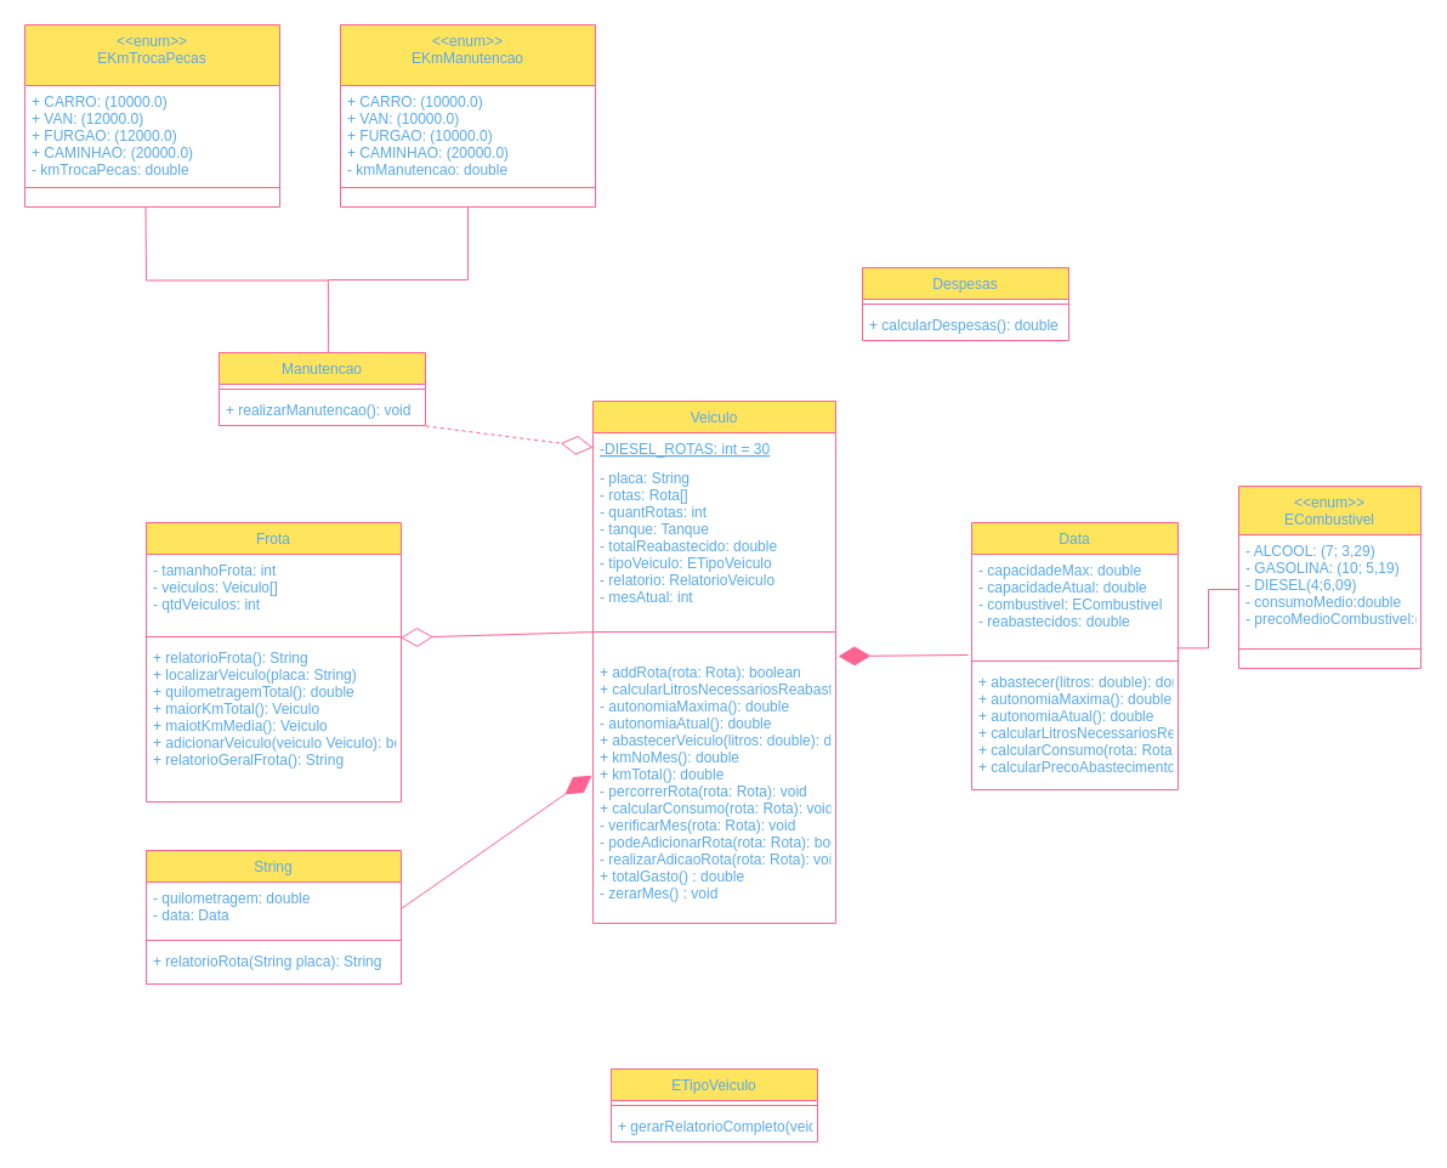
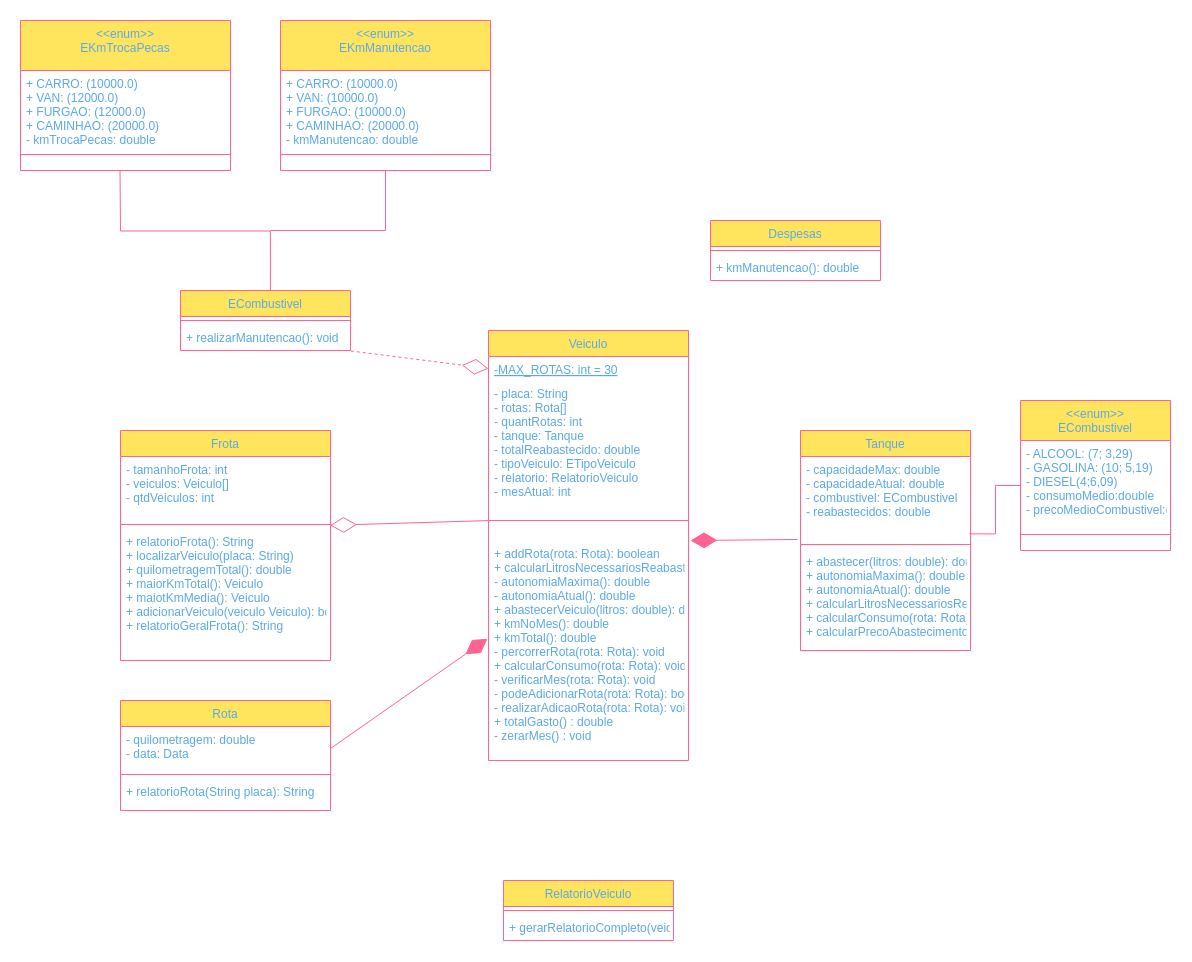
  <mxCell id="0" />
  <mxCell id="1" parent="0" />
  <mxCell id="2" value="Frota" style="swimlane;fontStyle=0;align=center;verticalAlign=top;childLayout=stackLayout;horizontal=1;startSize=26;horizontalStack=0;resizeParent=1;resizeLast=0;collapsible=1;marginBottom=0;rounded=0;shadow=0;strokeWidth=1;labelBackgroundColor=none;fillColor=#FFE45E;strokeColor=#FF6392;fontColor=#5AA9E6;" vertex="1" parent="1"><mxGeometry x="120" y="430" width="210" height="230" as="geometry"><mxRectangle x="230" y="140" width="160" height="26" as="alternateBounds" /></mxGeometry></mxCell>
  <mxCell id="3" value="- tamanhoFrota: int&#10;- veiculos: Veiculo[]&#10;- qtdVeiculos: int" style="text;align=left;verticalAlign=top;spacingLeft=4;spacingRight=4;overflow=hidden;rotatable=0;points=[[0,0.5],[1,0.5]];portConstraint=eastwest;labelBackgroundColor=none;fontColor=#5AA9E6;" vertex="1" parent="2"><mxGeometry y="26" width="210" height="64" as="geometry" /></mxCell>
  <mxCell id="4" value="" style="line;html=1;strokeWidth=1;align=left;verticalAlign=middle;spacingTop=-1;spacingLeft=3;spacingRight=3;rotatable=0;labelPosition=right;points=[];portConstraint=eastwest;labelBackgroundColor=none;fillColor=#FFE45E;strokeColor=#FF6392;fontColor=#5AA9E6;" vertex="1" parent="2"><mxGeometry y="90" width="210" height="8" as="geometry" /></mxCell>
  <mxCell id="5" value="+ relatorioFrota(): String&#10;+ localizarVeiculo(placa: String)&#10;+ quilometragemTotal(): double&#10;+ maiorKmTotal(): Veiculo&#10;+ maiotKmMedia(): Veiculo&#10;+ adicionarVeiculo(veiculo Veiculo): boolean&#10;+ relatorioGeralFrota(): String" style="text;align=left;verticalAlign=top;spacingLeft=4;spacingRight=4;overflow=hidden;rotatable=0;points=[[0,0.5],[1,0.5]];portConstraint=eastwest;labelBackgroundColor=none;fontColor=#5AA9E6;" vertex="1" parent="2"><mxGeometry y="98" width="210" height="132" as="geometry" /></mxCell>
  <mxCell id="6" value="Veiculo" style="swimlane;fontStyle=0;align=center;verticalAlign=top;childLayout=stackLayout;horizontal=1;startSize=26;horizontalStack=0;resizeParent=1;resizeLast=0;collapsible=1;marginBottom=0;rounded=0;shadow=0;strokeWidth=1;labelBackgroundColor=none;fillColor=#FFE45E;strokeColor=#FF6392;fontColor=#5AA9E6;" vertex="1" parent="1"><mxGeometry x="488" y="330" width="200" height="430" as="geometry"><mxRectangle x="550" y="140" width="160" height="26" as="alternateBounds" /></mxGeometry></mxCell>
- <mxCell id="7" value="-DIESEL_ROTAS: int = 30" style="text;align=left;verticalAlign=top;spacingLeft=4;spacingRight=4;overflow=hidden;rotatable=0;points=[[0,0.5],[1,0.5]];portConstraint=eastwest;fontStyle=4;labelBackgroundColor=none;fontColor=#5AA9E6;" vertex="1" parent="6"><mxGeometry y="26" width="200" height="24" as="geometry" /></mxCell>
+ <mxCell id="7" value="-MAX_ROTAS: int = 30" style="text;align=left;verticalAlign=top;spacingLeft=4;spacingRight=4;overflow=hidden;rotatable=0;points=[[0,0.5],[1,0.5]];portConstraint=eastwest;fontStyle=4;labelBackgroundColor=none;fontColor=#5AA9E6;" vertex="1" parent="6"><mxGeometry y="26" width="200" height="24" as="geometry" /></mxCell>
  <mxCell id="8" value="- placa: String&#10;- rotas: Rota[]&#10;- quantRotas: int&#10;- tanque: Tanque&#10;- totalReabastecido: double&#10;- tipoVeiculo: ETipoVeiculo&#10;- relatorio: RelatorioVeiculo&#10;- mesAtual: int&#10;" style="text;align=left;verticalAlign=top;spacingLeft=4;spacingRight=4;overflow=hidden;rotatable=0;points=[[0,0.5],[1,0.5]];portConstraint=eastwest;fontStyle=0;labelBackgroundColor=none;fontColor=#5AA9E6;" vertex="1" parent="6"><mxGeometry y="50" width="200" height="120" as="geometry" /></mxCell>
  <mxCell id="9" value="" style="line;html=1;strokeWidth=1;align=left;verticalAlign=middle;spacingTop=-1;spacingLeft=3;spacingRight=3;rotatable=0;labelPosition=right;points=[];portConstraint=eastwest;labelBackgroundColor=none;fillColor=#FFE45E;strokeColor=#FF6392;fontColor=#5AA9E6;" vertex="1" parent="6"><mxGeometry y="170" width="200" height="40" as="geometry" /></mxCell>
  <mxCell id="10" value="+ addRota(rota: Rota): boolean&#10;+ calcularLitrosNecessariosReabastecimento(rota: Rota): double&#10;- autonomiaMaxima(): double&#10;- autonomiaAtual(): double&#10;+ abastecerVeiculo(litros: double): double&#10;+ kmNoMes(): double&#10;+ kmTotal(): double&#10;- percorrerRota(rota: Rota): void&#10;+ calcularConsumo(rota: Rota): void&#10;- verificarMes(rota: Rota): void&#10;- podeAdicionarRota(rota: Rota): boolean&#10;- realizarAdicaoRota(rota: Rota): void&#10;+ totalGasto() : double&#10;- zerarMes() : void&#10;&#10;&#10;&#10;" style="text;align=left;verticalAlign=top;spacingLeft=4;spacingRight=4;overflow=hidden;rotatable=0;points=[[0,0.5],[1,0.5]];portConstraint=eastwest;labelBackgroundColor=none;fontColor=#5AA9E6;" vertex="1" parent="6"><mxGeometry y="210" width="200" height="210" as="geometry" /></mxCell>
  <mxCell id="11" value="&lt;&lt;enum&gt;&gt;&#10;ECombustivel" style="swimlane;fontStyle=0;align=center;verticalAlign=top;childLayout=stackLayout;horizontal=1;startSize=40;horizontalStack=0;resizeParent=1;resizeLast=0;collapsible=1;marginBottom=0;rounded=0;shadow=0;strokeWidth=1;labelBackgroundColor=none;fillColor=#FFE45E;strokeColor=#FF6392;fontColor=#5AA9E6;" vertex="1" parent="1"><mxGeometry x="1020" y="400" width="150" height="150" as="geometry"><mxRectangle x="340" y="380" width="170" height="26" as="alternateBounds" /></mxGeometry></mxCell>
  <mxCell id="12" value="- ALCOOL: (7; 3,29)&#10;- GASOLINA: (10; 5,19)&#10;- DIESEL(4;6,09)&#10;- consumoMedio:double&#10;- precoMedioCombustivel:double&#10;" style="text;align=left;verticalAlign=top;spacingLeft=4;spacingRight=4;overflow=hidden;rotatable=0;points=[[0,0.5],[1,0.5]];portConstraint=eastwest;fontStyle=0;labelBackgroundColor=none;fontColor=#5AA9E6;" vertex="1" parent="11"><mxGeometry y="40" width="150" height="90" as="geometry" /></mxCell>
  <mxCell id="13" value="" style="line;html=1;strokeWidth=1;align=left;verticalAlign=middle;spacingTop=-1;spacingLeft=3;spacingRight=3;rotatable=0;labelPosition=right;points=[];portConstraint=eastwest;labelBackgroundColor=none;fillColor=#FFE45E;strokeColor=#FF6392;fontColor=#5AA9E6;" vertex="1" parent="11"><mxGeometry y="130" width="150" height="8" as="geometry" /></mxCell>
  <mxCell id="14" value="" style="endArrow=diamondThin;endFill=0;endSize=24;html=1;rounded=0;entryX=0.998;entryY=0.603;entryDx=0;entryDy=0;entryPerimeter=0;labelBackgroundColor=none;fontColor=default;strokeColor=#FF6392;" edge="1" parent="1" target="4"><mxGeometry width="160" relative="1" as="geometry"><mxPoint x="490" y="520" as="sourcePoint" /><mxPoint x="370" y="420" as="targetPoint" /></mxGeometry></mxCell>
- <mxCell id="15" value="Data" style="swimlane;fontStyle=0;align=center;verticalAlign=top;childLayout=stackLayout;horizontal=1;startSize=26;horizontalStack=0;resizeParent=1;resizeLast=0;collapsible=1;marginBottom=0;rounded=0;shadow=0;strokeWidth=1;labelBackgroundColor=none;fillColor=#FFE45E;strokeColor=#FF6392;fontColor=#5AA9E6;" vertex="1" parent="1"><mxGeometry x="800" y="430" width="170" height="220" as="geometry"><mxRectangle x="230" y="140" width="160" height="26" as="alternateBounds" /></mxGeometry></mxCell>
+ <mxCell id="15" value="Tanque" style="swimlane;fontStyle=0;align=center;verticalAlign=top;childLayout=stackLayout;horizontal=1;startSize=26;horizontalStack=0;resizeParent=1;resizeLast=0;collapsible=1;marginBottom=0;rounded=0;shadow=0;strokeWidth=1;labelBackgroundColor=none;fillColor=#FFE45E;strokeColor=#FF6392;fontColor=#5AA9E6;" vertex="1" parent="1"><mxGeometry x="800" y="430" width="170" height="220" as="geometry"><mxRectangle x="230" y="140" width="160" height="26" as="alternateBounds" /></mxGeometry></mxCell>
  <mxCell id="16" value="- capacidadeMax: double&#10;- capacidadeAtual: double&#10;- combustivel: ECombustivel&#10;- reabastecidos: double" style="text;align=left;verticalAlign=top;spacingLeft=4;spacingRight=4;overflow=hidden;rotatable=0;points=[[0,0.5],[1,0.5]];portConstraint=eastwest;fontStyle=0;labelBackgroundColor=none;fontColor=#5AA9E6;" vertex="1" parent="15"><mxGeometry y="26" width="170" height="84" as="geometry" /></mxCell>
  <mxCell id="17" value="" style="line;html=1;strokeWidth=1;align=left;verticalAlign=middle;spacingTop=-1;spacingLeft=3;spacingRight=3;rotatable=0;labelPosition=right;points=[];portConstraint=eastwest;labelBackgroundColor=none;fillColor=#FFE45E;strokeColor=#FF6392;fontColor=#5AA9E6;" vertex="1" parent="15"><mxGeometry y="110" width="170" height="8" as="geometry" /></mxCell>
  <mxCell id="18" value="+ abastecer(litros: double): double&#10;+ autonomiaMaxima(): double&#10;+ autonomiaAtual(): double&#10;+ calcularLitrosNecessariosReabastecimento(rota: Rota): double&#10;+ calcularConsumo(rota: Rota): double&#10;+ calcularPrecoAbastecimento(litros: double): double&#10;" style="text;align=left;verticalAlign=top;spacingLeft=4;spacingRight=4;overflow=hidden;rotatable=0;points=[[0,0.5],[1,0.5]];portConstraint=eastwest;labelBackgroundColor=none;fontColor=#5AA9E6;" vertex="1" parent="15"><mxGeometry y="118" width="170" height="102" as="geometry" /></mxCell>
  <mxCell id="19" value="&lt;&lt;enum&gt;&gt;&#10;EKmManutencao" style="swimlane;fontStyle=0;align=center;verticalAlign=top;childLayout=stackLayout;horizontal=1;startSize=50;horizontalStack=0;resizeParent=1;resizeLast=0;collapsible=1;marginBottom=0;rounded=0;shadow=0;strokeWidth=1;labelBackgroundColor=none;fillColor=#FFE45E;strokeColor=#FF6392;fontColor=#5AA9E6;" vertex="1" parent="1"><mxGeometry x="280" y="20" width="210" height="150" as="geometry"><mxRectangle x="230" y="140" width="160" height="26" as="alternateBounds" /></mxGeometry></mxCell>
  <mxCell id="20" value="+ CARRO: (10000.0)&#10;+ VAN: (10000.0)&#10;+ FURGAO: (10000.0)&#10;+ CAMINHAO: (20000.0)&#10;- kmManutencao: double&#10;&#10;" style="text;align=left;verticalAlign=top;spacingLeft=4;spacingRight=4;overflow=hidden;rotatable=0;points=[[0,0.5],[1,0.5]];portConstraint=eastwest;labelBackgroundColor=none;fontColor=#5AA9E6;" vertex="1" parent="19"><mxGeometry y="50" width="210" height="80" as="geometry" /></mxCell>
  <mxCell id="21" value="" style="line;html=1;strokeWidth=1;align=left;verticalAlign=middle;spacingTop=-1;spacingLeft=3;spacingRight=3;rotatable=0;labelPosition=right;points=[];portConstraint=eastwest;labelBackgroundColor=none;fillColor=#FFE45E;strokeColor=#FF6392;fontColor=#5AA9E6;" vertex="1" parent="19"><mxGeometry y="130" width="210" height="8" as="geometry" /></mxCell>
  <mxCell id="22" value="&lt;&lt;enum&gt;&gt;&#10;EKmTrocaPecas" style="swimlane;fontStyle=0;align=center;verticalAlign=top;childLayout=stackLayout;horizontal=1;startSize=50;horizontalStack=0;resizeParent=1;resizeLast=0;collapsible=1;marginBottom=0;rounded=0;shadow=0;strokeWidth=1;labelBackgroundColor=none;fillColor=#FFE45E;strokeColor=#FF6392;fontColor=#5AA9E6;" vertex="1" parent="1"><mxGeometry x="20" y="20" width="210" height="150" as="geometry"><mxRectangle x="230" y="140" width="160" height="26" as="alternateBounds" /></mxGeometry></mxCell>
  <mxCell id="23" value="+ CARRO: (10000.0)&#10;+ VAN: (12000.0)&#10;+ FURGAO: (12000.0)&#10;+ CAMINHAO: (20000.0)&#10;- kmTrocaPecas: double&#10;&#10;" style="text;align=left;verticalAlign=top;spacingLeft=4;spacingRight=4;overflow=hidden;rotatable=0;points=[[0,0.5],[1,0.5]];portConstraint=eastwest;labelBackgroundColor=none;fontColor=#5AA9E6;" vertex="1" parent="22"><mxGeometry y="50" width="210" height="80" as="geometry" /></mxCell>
  <mxCell id="24" value="" style="line;html=1;strokeWidth=1;align=left;verticalAlign=middle;spacingTop=-1;spacingLeft=3;spacingRight=3;rotatable=0;labelPosition=right;points=[];portConstraint=eastwest;labelBackgroundColor=none;fillColor=#FFE45E;strokeColor=#FF6392;fontColor=#5AA9E6;" vertex="1" parent="22"><mxGeometry y="130" width="210" height="8" as="geometry" /></mxCell>
- <mxCell id="25" value="Manutencao&#10;" style="swimlane;fontStyle=0;align=center;verticalAlign=top;childLayout=stackLayout;horizontal=1;startSize=26;horizontalStack=0;resizeParent=1;resizeLast=0;collapsible=1;marginBottom=0;rounded=0;shadow=0;strokeWidth=1;labelBackgroundColor=none;fillColor=#FFE45E;strokeColor=#FF6392;fontColor=#5AA9E6;" vertex="1" parent="1"><mxGeometry x="180" y="290" width="170" height="60" as="geometry"><mxRectangle x="230" y="140" width="160" height="26" as="alternateBounds" /></mxGeometry></mxCell>
+ <mxCell id="25" value="ECombustivel&#10;" style="swimlane;fontStyle=0;align=center;verticalAlign=top;childLayout=stackLayout;horizontal=1;startSize=26;horizontalStack=0;resizeParent=1;resizeLast=0;collapsible=1;marginBottom=0;rounded=0;shadow=0;strokeWidth=1;labelBackgroundColor=none;fillColor=#FFE45E;strokeColor=#FF6392;fontColor=#5AA9E6;" vertex="1" parent="1"><mxGeometry x="180" y="290" width="170" height="60" as="geometry"><mxRectangle x="230" y="140" width="160" height="26" as="alternateBounds" /></mxGeometry></mxCell>
  <mxCell id="26" value="" style="line;html=1;strokeWidth=1;align=left;verticalAlign=middle;spacingTop=-1;spacingLeft=3;spacingRight=3;rotatable=0;labelPosition=right;points=[];portConstraint=eastwest;labelBackgroundColor=none;fillColor=#FFE45E;strokeColor=#FF6392;fontColor=#5AA9E6;" vertex="1" parent="25"><mxGeometry y="26" width="170" height="8" as="geometry" /></mxCell>
  <mxCell id="27" value="+ realizarManutencao(): void&#10;" style="text;align=left;verticalAlign=top;spacingLeft=4;spacingRight=4;overflow=hidden;rotatable=0;points=[[0,0.5],[1,0.5]];portConstraint=eastwest;labelBackgroundColor=none;fontColor=#5AA9E6;" vertex="1" parent="25"><mxGeometry y="34" width="170" height="26" as="geometry" /></mxCell>
  <mxCell id="28" value="Despesas" style="swimlane;fontStyle=0;align=center;verticalAlign=top;childLayout=stackLayout;horizontal=1;startSize=26;horizontalStack=0;resizeParent=1;resizeLast=0;collapsible=1;marginBottom=0;rounded=0;shadow=0;strokeWidth=1;labelBackgroundColor=none;fillColor=#FFE45E;strokeColor=#FF6392;fontColor=#5AA9E6;" vertex="1" parent="1"><mxGeometry x="710" y="220" width="170" height="60" as="geometry"><mxRectangle x="230" y="140" width="160" height="26" as="alternateBounds" /></mxGeometry></mxCell>
  <mxCell id="29" value="" style="line;html=1;strokeWidth=1;align=left;verticalAlign=middle;spacingTop=-1;spacingLeft=3;spacingRight=3;rotatable=0;labelPosition=right;points=[];portConstraint=eastwest;labelBackgroundColor=none;fillColor=#FFE45E;strokeColor=#FF6392;fontColor=#5AA9E6;" vertex="1" parent="28"><mxGeometry y="26" width="170" height="8" as="geometry" /></mxCell>
- <mxCell id="30" value="+ calcularDespesas(): double&#10;&#10;" style="text;align=left;verticalAlign=top;spacingLeft=4;spacingRight=4;overflow=hidden;rotatable=0;points=[[0,0.5],[1,0.5]];portConstraint=eastwest;labelBackgroundColor=none;fontColor=#5AA9E6;" vertex="1" parent="28"><mxGeometry y="34" width="170" height="26" as="geometry" /></mxCell>
- <mxCell id="31" value="String" style="swimlane;fontStyle=0;align=center;verticalAlign=top;childLayout=stackLayout;horizontal=1;startSize=26;horizontalStack=0;resizeParent=1;resizeLast=0;collapsible=1;marginBottom=0;rounded=0;shadow=0;strokeWidth=1;labelBackgroundColor=none;fillColor=#FFE45E;strokeColor=#FF6392;fontColor=#5AA9E6;" vertex="1" parent="1"><mxGeometry x="120" y="700" width="210" height="110" as="geometry"><mxRectangle x="230" y="140" width="160" height="26" as="alternateBounds" /></mxGeometry></mxCell>
+ <mxCell id="30" value="+ kmManutencao(): double&#10;&#10;" style="text;align=left;verticalAlign=top;spacingLeft=4;spacingRight=4;overflow=hidden;rotatable=0;points=[[0,0.5],[1,0.5]];portConstraint=eastwest;labelBackgroundColor=none;fontColor=#5AA9E6;" vertex="1" parent="28"><mxGeometry y="34" width="170" height="26" as="geometry" /></mxCell>
+ <mxCell id="31" value="Rota" style="swimlane;fontStyle=0;align=center;verticalAlign=top;childLayout=stackLayout;horizontal=1;startSize=26;horizontalStack=0;resizeParent=1;resizeLast=0;collapsible=1;marginBottom=0;rounded=0;shadow=0;strokeWidth=1;labelBackgroundColor=none;fillColor=#FFE45E;strokeColor=#FF6392;fontColor=#5AA9E6;" vertex="1" parent="1"><mxGeometry x="120" y="700" width="210" height="110" as="geometry"><mxRectangle x="230" y="140" width="160" height="26" as="alternateBounds" /></mxGeometry></mxCell>
  <mxCell id="32" value="- quilometragem: double&#10;- data: Data" style="text;align=left;verticalAlign=top;spacingLeft=4;spacingRight=4;overflow=hidden;rotatable=0;points=[[0,0.5],[1,0.5]];portConstraint=eastwest;labelBackgroundColor=none;fontColor=#5AA9E6;" vertex="1" parent="31"><mxGeometry y="26" width="210" height="44" as="geometry" /></mxCell>
  <mxCell id="33" value="" style="line;html=1;strokeWidth=1;align=left;verticalAlign=middle;spacingTop=-1;spacingLeft=3;spacingRight=3;rotatable=0;labelPosition=right;points=[];portConstraint=eastwest;labelBackgroundColor=none;fillColor=#FFE45E;strokeColor=#FF6392;fontColor=#5AA9E6;" vertex="1" parent="31"><mxGeometry y="70" width="210" height="8" as="geometry" /></mxCell>
  <mxCell id="34" value="+ relatorioRota(String placa): String&#10;" style="text;align=left;verticalAlign=top;spacingLeft=4;spacingRight=4;overflow=hidden;rotatable=0;points=[[0,0.5],[1,0.5]];portConstraint=eastwest;labelBackgroundColor=none;fontColor=#5AA9E6;" vertex="1" parent="31"><mxGeometry y="78" width="210" height="32" as="geometry" /></mxCell>
  <mxCell id="35" value="" style="endArrow=diamondThin;endFill=1;endSize=24;html=1;rounded=0;entryX=-0.005;entryY=0.468;entryDx=0;entryDy=0;entryPerimeter=0;exitX=1;exitY=0.5;exitDx=0;exitDy=0;labelBackgroundColor=none;fontColor=default;strokeColor=#FF6392;" edge="1" parent="1" source="32" target="10"><mxGeometry width="160" relative="1" as="geometry"><mxPoint x="290" y="890" as="sourcePoint" /><mxPoint x="450" y="890" as="targetPoint" /></mxGeometry></mxCell>
  <mxCell id="36" value="" style="endArrow=diamondThin;endFill=0;endSize=24;html=1;rounded=0;entryX=0;entryY=0.5;entryDx=0;entryDy=0;exitX=1.002;exitY=1.019;exitDx=0;exitDy=0;exitPerimeter=0;labelBackgroundColor=none;fontColor=default;strokeColor=#FF6392;dashed=1;" edge="1" parent="1" source="27" target="7"><mxGeometry width="160" relative="1" as="geometry"><mxPoint x="488" y="380" as="sourcePoint" /><mxPoint x="328" y="385" as="targetPoint" /></mxGeometry></mxCell>
  <mxCell id="37" value="" style="endArrow=none;html=1;rounded=0;edgeStyle=orthogonalEdgeStyle;exitX=0.529;exitY=0;exitDx=0;exitDy=0;exitPerimeter=0;labelBackgroundColor=none;fontColor=default;strokeColor=#FF6392;" edge="1" parent="1" source="25"><mxGeometry width="50" height="50" relative="1" as="geometry"><mxPoint x="270" y="240" as="sourcePoint" /><mxPoint x="119.5" y="170" as="targetPoint" /></mxGeometry></mxCell>
  <mxCell id="38" value="" style="endArrow=none;html=1;rounded=0;edgeStyle=orthogonalEdgeStyle;entryX=0.5;entryY=1;entryDx=0;entryDy=0;labelBackgroundColor=none;fontColor=default;strokeColor=#FF6392;" edge="1" parent="1" target="19"><mxGeometry width="50" height="50" relative="1" as="geometry"><mxPoint x="270" y="230" as="sourcePoint" /><mxPoint x="318" y="170" as="targetPoint" /><Array as="points"><mxPoint x="385" y="230" /></Array></mxGeometry></mxCell>
  <mxCell id="39" value="" style="endArrow=diamondThin;endFill=1;endSize=24;html=1;rounded=0;exitX=-0.018;exitY=0.988;exitDx=0;exitDy=0;exitPerimeter=0;labelBackgroundColor=none;fontColor=default;strokeColor=#FF6392;" edge="1" parent="1" source="16"><mxGeometry width="160" relative="1" as="geometry"><mxPoint x="750" y="528" as="sourcePoint" /><mxPoint x="690" y="540" as="targetPoint" /></mxGeometry></mxCell>
  <mxCell id="40" value="" style="endArrow=none;html=1;rounded=0;edgeStyle=orthogonalEdgeStyle;entryX=0;entryY=0.5;entryDx=0;entryDy=0;exitX=0.994;exitY=0.921;exitDx=0;exitDy=0;exitPerimeter=0;labelBackgroundColor=none;fontColor=default;strokeColor=#FF6392;" edge="1" parent="1" source="16" target="12"><mxGeometry width="50" height="50" relative="1" as="geometry"><mxPoint x="1000" y="614.75" as="sourcePoint" /><mxPoint x="1050" y="564.75" as="targetPoint" /></mxGeometry></mxCell>
- <mxCell id="41" value="ETipoVeiculo&#10;" style="swimlane;fontStyle=0;align=center;verticalAlign=top;childLayout=stackLayout;horizontal=1;startSize=26;horizontalStack=0;resizeParent=1;resizeLast=0;collapsible=1;marginBottom=0;rounded=0;shadow=0;strokeWidth=1;labelBackgroundColor=none;fillColor=#FFE45E;strokeColor=#FF6392;fontColor=#5AA9E6;" vertex="1" parent="1"><mxGeometry x="503" y="880" width="170" height="60" as="geometry"><mxRectangle x="230" y="140" width="160" height="26" as="alternateBounds" /></mxGeometry></mxCell>
+ <mxCell id="41" value="RelatorioVeiculo&#10;" style="swimlane;fontStyle=0;align=center;verticalAlign=top;childLayout=stackLayout;horizontal=1;startSize=26;horizontalStack=0;resizeParent=1;resizeLast=0;collapsible=1;marginBottom=0;rounded=0;shadow=0;strokeWidth=1;labelBackgroundColor=none;fillColor=#FFE45E;strokeColor=#FF6392;fontColor=#5AA9E6;" vertex="1" parent="1"><mxGeometry x="503" y="880" width="170" height="60" as="geometry"><mxRectangle x="230" y="140" width="160" height="26" as="alternateBounds" /></mxGeometry></mxCell>
  <mxCell id="42" value="" style="line;html=1;strokeWidth=1;align=left;verticalAlign=middle;spacingTop=-1;spacingLeft=3;spacingRight=3;rotatable=0;labelPosition=right;points=[];portConstraint=eastwest;labelBackgroundColor=none;fillColor=#FFE45E;strokeColor=#FF6392;fontColor=#5AA9E6;" vertex="1" parent="41"><mxGeometry y="26" width="170" height="8" as="geometry" /></mxCell>
  <mxCell id="43" value="+ gerarRelatorioCompleto(veiculo: Veiculo): Data&#10;&#10;&#10;" style="text;align=left;verticalAlign=top;spacingLeft=4;spacingRight=4;overflow=hidden;rotatable=0;points=[[0,0.5],[1,0.5]];portConstraint=eastwest;labelBackgroundColor=none;fontColor=#5AA9E6;" vertex="1" parent="41"><mxGeometry y="34" width="170" height="26" as="geometry" /></mxCell>
